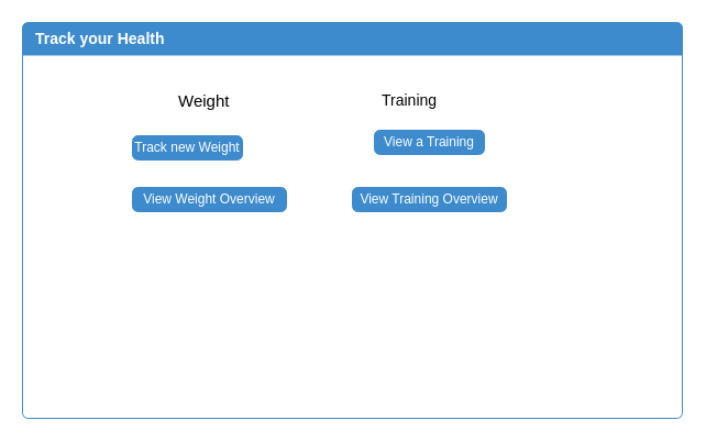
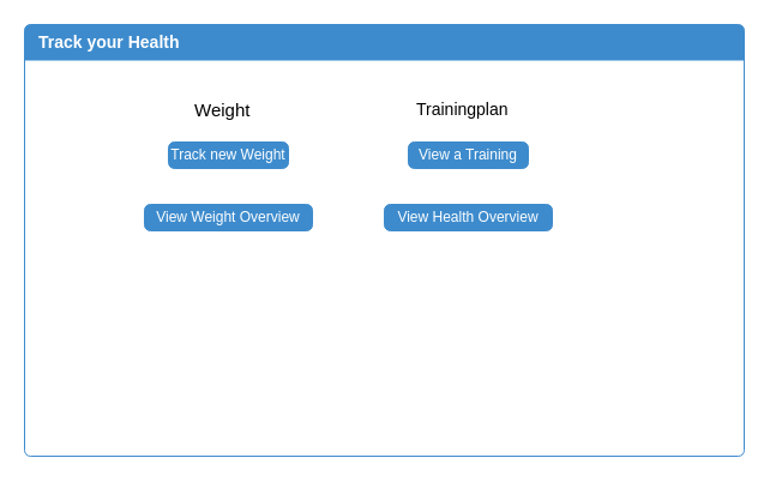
  <mxCell id="0" />
  <mxCell id="1" parent="0" />
  <mxCell id="2" value="" style="html=1;shadow=0;dashed=0;shape=mxgraph.bootstrap.rrect;align=center;rSize=5;strokeColor=#3D8BCD;fillColor=#ffffff;fontColor=#f0f0f0;spacingTop=30;whiteSpace=wrap;" parent="1" vertex="1"><mxGeometry x="20" y="20" width="600" height="360" as="geometry" /></mxCell>
  <mxCell id="3" value="Track your Health" style="html=1;shadow=0;dashed=0;shape=mxgraph.bootstrap.topButton;rSize=5;strokeColor=none;fillColor=#3D8BCD;fontColor=#ffffff;fontSize=14;fontStyle=1;align=left;spacingLeft=10;whiteSpace=wrap;resizeWidth=1;" parent="2" vertex="1"><mxGeometry width="600" height="30" relative="1" as="geometry" /></mxCell>
  <mxCell id="4" value="&lt;font style=&quot;font-size: 15px&quot;&gt;Weight&lt;/font&gt;" style="text;html=1;resizable=0;points=[];autosize=1;align=left;verticalAlign=top;spacingTop=-4;" parent="2" vertex="1"><mxGeometry x="140" y="60" width="60" height="20" as="geometry" /></mxCell>
- <mxCell id="5" value="Track new Weight" style="html=1;shadow=0;dashed=0;shape=mxgraph.bootstrap.rrect;rSize=5;fillColor=#3D8BCD;align=center;strokeColor=#3D8BCD;fontColor=#ffffff;fontSize=12;whiteSpace=wrap;" parent="2" vertex="1"><mxGeometry x="100" y="103" width="100" height="22" as="geometry" /></mxCell>
- <mxCell id="6" value="&lt;font style=&quot;font-size: 14px&quot;&gt;Training&lt;/font&gt;" style="text;html=1;resizable=0;points=[];autosize=1;align=left;verticalAlign=top;spacingTop=-4;" parent="2" vertex="1"><mxGeometry x="325" y="60" width="90" height="20" as="geometry" /></mxCell>
+ <mxCell id="5" value="Track new Weight" style="html=1;shadow=0;dashed=0;shape=mxgraph.bootstrap.rrect;rSize=5;fillColor=#3D8BCD;align=center;strokeColor=#3D8BCD;fontColor=#ffffff;fontSize=12;whiteSpace=wrap;" parent="2" vertex="1"><mxGeometry x="120" y="98" width="100" height="22" as="geometry" /></mxCell>
+ <mxCell id="6" value="&lt;font style=&quot;font-size: 14px&quot;&gt;Trainingplan&lt;/font&gt;" style="text;html=1;resizable=0;points=[];autosize=1;align=left;verticalAlign=top;spacingTop=-4;" parent="2" vertex="1"><mxGeometry x="325" y="60" width="90" height="20" as="geometry" /></mxCell>
  <mxCell id="7" value="View a Training" style="html=1;shadow=0;dashed=0;shape=mxgraph.bootstrap.rrect;rSize=5;fillColor=#3D8BCD;align=center;strokeColor=#3D8BCD;fontColor=#ffffff;fontSize=12;whiteSpace=wrap;" vertex="1" parent="2"><mxGeometry x="320" y="98" width="100" height="22" as="geometry" /></mxCell>
- <mxCell id="8" value="View Training Overview" style="html=1;shadow=0;dashed=0;shape=mxgraph.bootstrap.rrect;rSize=5;fillColor=#3D8BCD;align=center;strokeColor=#3D8BCD;fontColor=#ffffff;fontSize=12;whiteSpace=wrap;" vertex="1" parent="2"><mxGeometry x="300" y="150" width="140" height="22" as="geometry" /></mxCell>
+ <mxCell id="8" value="View Health Overview" style="html=1;shadow=0;dashed=0;shape=mxgraph.bootstrap.rrect;rSize=5;fillColor=#3D8BCD;align=center;strokeColor=#3D8BCD;fontColor=#ffffff;fontSize=12;whiteSpace=wrap;" vertex="1" parent="2"><mxGeometry x="300" y="150" width="140" height="22" as="geometry" /></mxCell>
  <mxCell id="9" value="View Weight Overview" style="html=1;shadow=0;dashed=0;shape=mxgraph.bootstrap.rrect;rSize=5;fillColor=#3D8BCD;align=center;strokeColor=#3D8BCD;fontColor=#ffffff;fontSize=12;whiteSpace=wrap;" vertex="1" parent="2"><mxGeometry x="100" y="150" width="140" height="22" as="geometry" /></mxCell>
